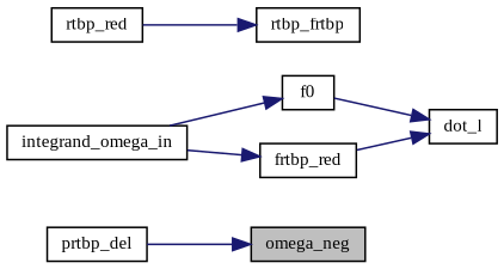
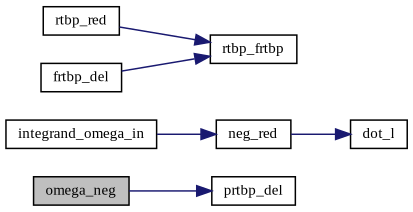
  digraph {
    fontname="Liberation Serif"
    rankdir=LR
    node [color=black fillcolor=white fontname="Liberation Serif" fontsize=10 shape=record style=filled]
    edge [color=midnightblue fontname="Liberation Serif" fontsize=10 labelfontname=FreeSans labelfontsize=10 style=solid]
    n1 [fillcolor=grey75 fontcolor=black height=0.2 label=omega_neg width=0.4]
    n2 [height=0.2 label=prtbp_del width=0.4]
    n3 [height=0.2 label=integrand_omega_in width=0.4]
-   n4 [height=0.2 label=f0 width=0.4]
-   n5 [height=0.2 label=frtbp_red width=0.4]
+   n5 [height=0.2 label=neg_red width=0.4]
    n6 [height=0.2 label=dot_l width=0.4]
    n7 [height=0.2 label=rtbp_red width=0.4]
    n8 [height=0.2 label=rtbp_frtbp width=0.4]
-   n2 -> n1
-   n3 -> n4
+   n9 [height=0.2 label=frtbp_del width=0.4]
+   n1 -> n2
    n3 -> n5
-   n4 -> n6
    n5 -> n6
    n7 -> n8
+   n9 -> n8
  }
